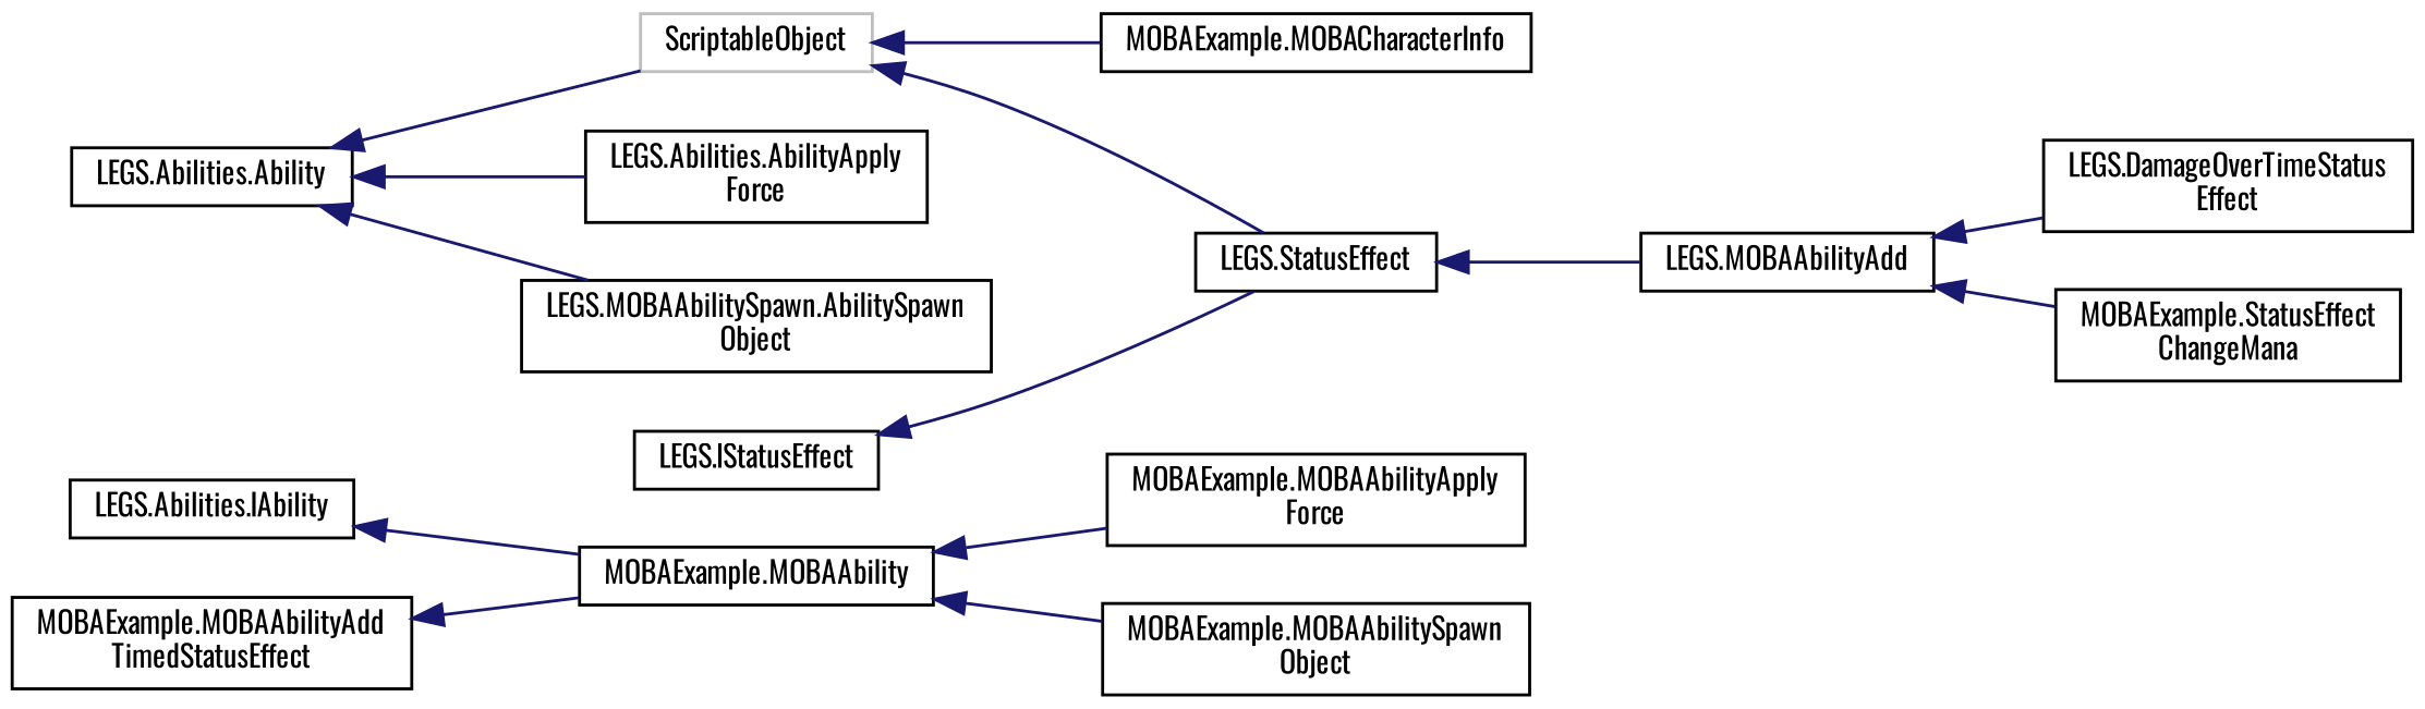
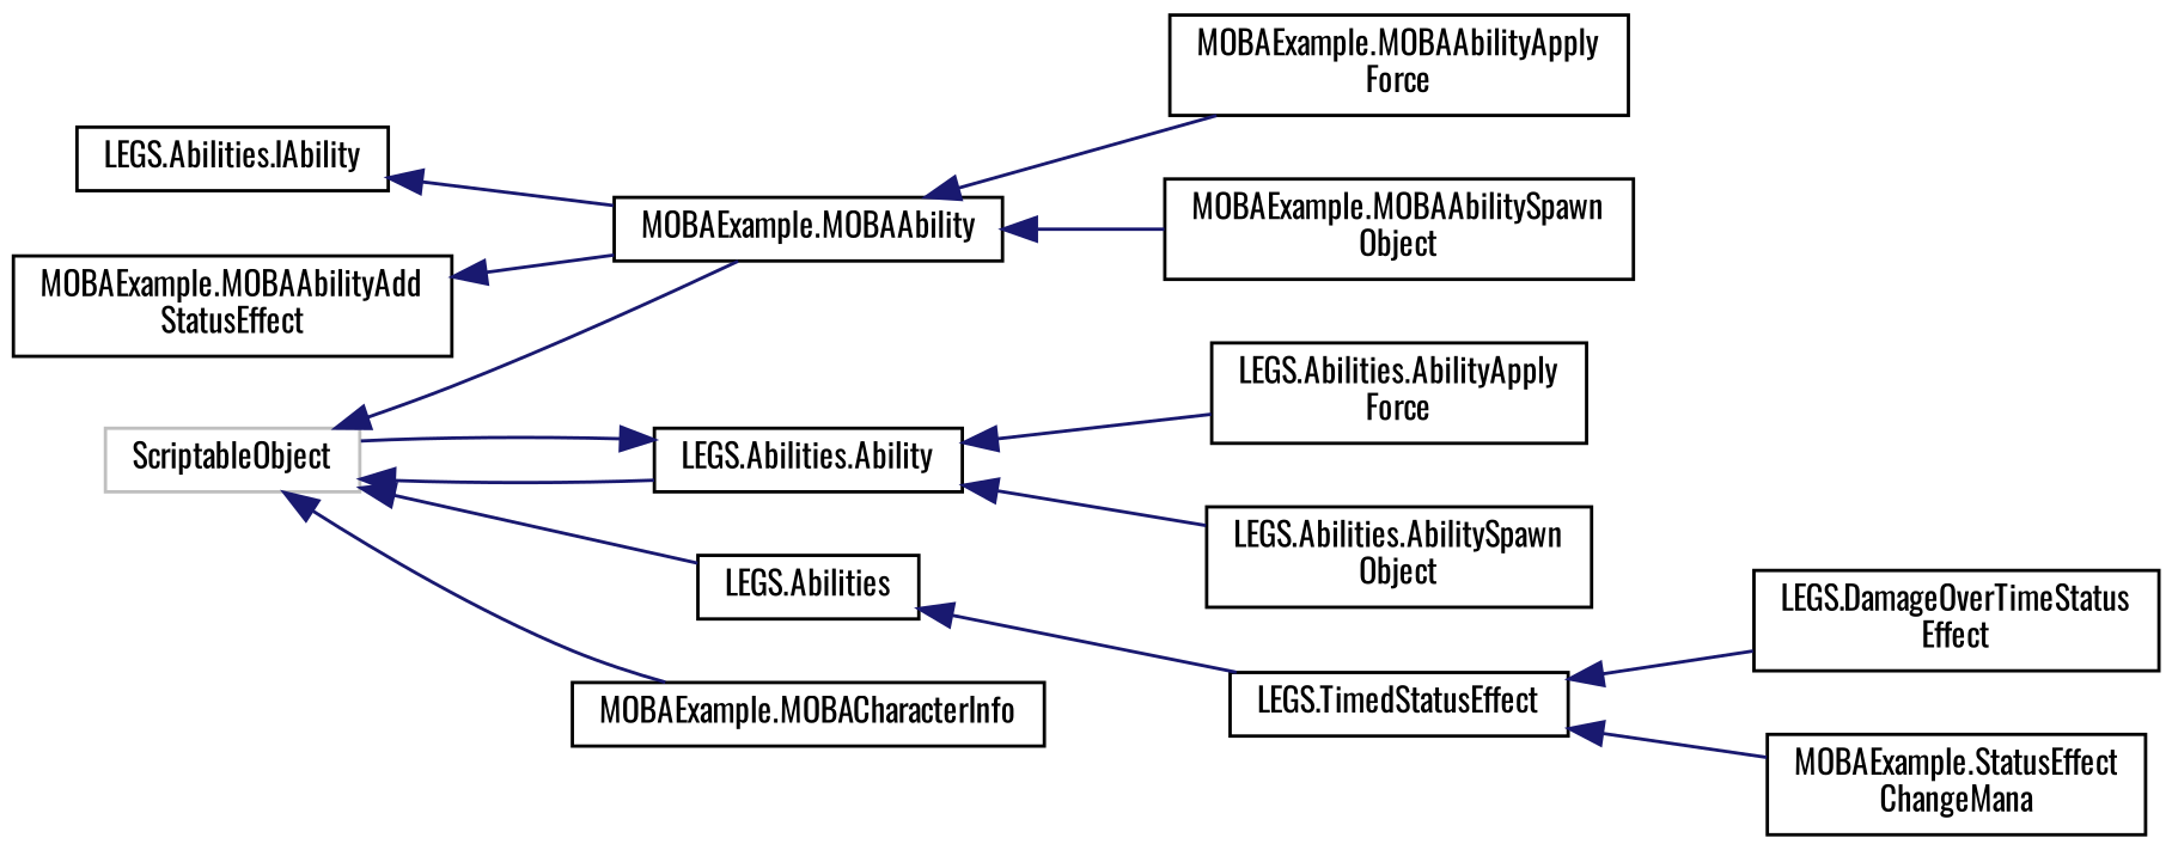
  digraph {
    fontname=Oswald
    rankdir=LR
    node [color=black fillcolor=white fontname=Oswald fontsize=10 shape=record style=filled]
    edge [color=midnightblue dir=back fontname=Oswald fontsize=10 labelfontname=Helvetica labelfontsize=10 style=solid]
    n1 [height=0.2 label="LEGS.Abilities.IAbility" width=0.4]
    n2 [height=0.2 label="MOBAExample.MOBAAbility" width=0.4]
    n3 [height=0.2 label="LEGS.Abilities.Ability" width=0.4]
    n4 [color=grey75 height=0.2 label=ScriptableObject width=0.4]
    n5 [height=0.2 label="LEGS.Abilities.AbilityApply\lForce" width=0.4]
-   n6 [height=0.2 label="LEGS.MOBAAbilitySpawn.AbilitySpawn\lObject" width=0.4]
+   n6 [height=0.2 label="LEGS.Abilities.AbilitySpawn\lObject" width=0.4]
    n7 [height=0.2 label="MOBAExample.MOBAAbilityApply\lForce" width=0.4]
    n8 [height=0.2 label="MOBAExample.MOBAAbilitySpawn\lObject" width=0.4]
-   n9 [height=0.2 label="LEGS.StatusEffect" width=0.4]
+   n9 [height=0.2 label="LEGS.Abilities" width=0.4]
    n10 [height=0.2 label="MOBAExample.MOBACharacterInfo" width=0.4]
-   n11 [height=0.2 label="LEGS.MOBAAbilityAdd" width=0.4]
-   n12 [height=0.2 label="MOBAExample.MOBAAbilityAdd\lTimedStatusEffect" width=0.4]
-   n13 [height=0.2 label="LEGS.IStatusEffect" width=0.4]
+   n11 [height=0.2 label="LEGS.TimedStatusEffect" width=0.4]
+   n12 [height=0.2 label="MOBAExample.MOBAAbilityAdd\lStatusEffect" width=0.4]
    n14 [height=0.2 label="LEGS.DamageOverTimeStatus\lEffect" width=0.4]
    n15 [height=0.2 label="MOBAExample.StatusEffect\lChangeMana" width=0.4]
    n1 -> n2
    n2 -> n7
    n2 -> n8
    n3 -> n4
    n3 -> n5
    n3 -> n6
+   n4 -> n2
+   n4 -> n3
    n4 -> n9
    n4 -> n10
    n9 -> n11
    n11 -> n14
    n11 -> n15
    n12 -> n2
-   n13 -> n9
  }
